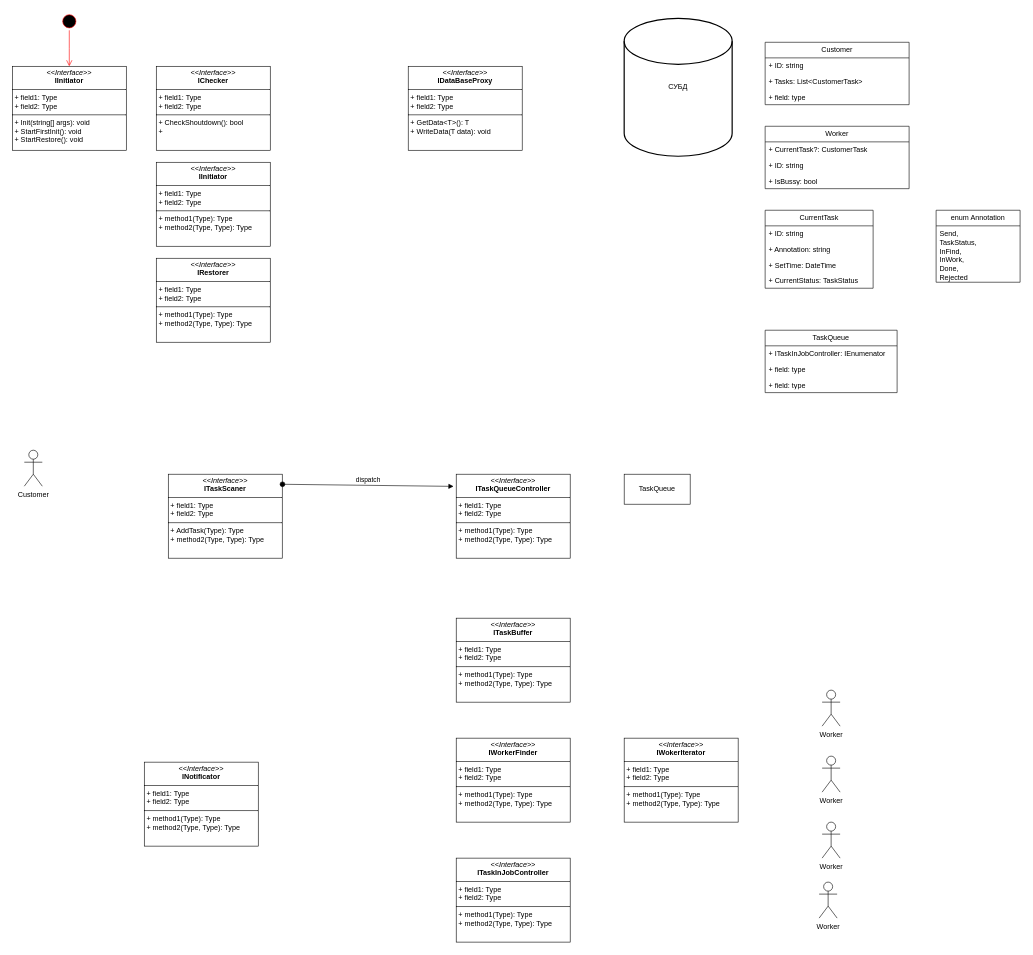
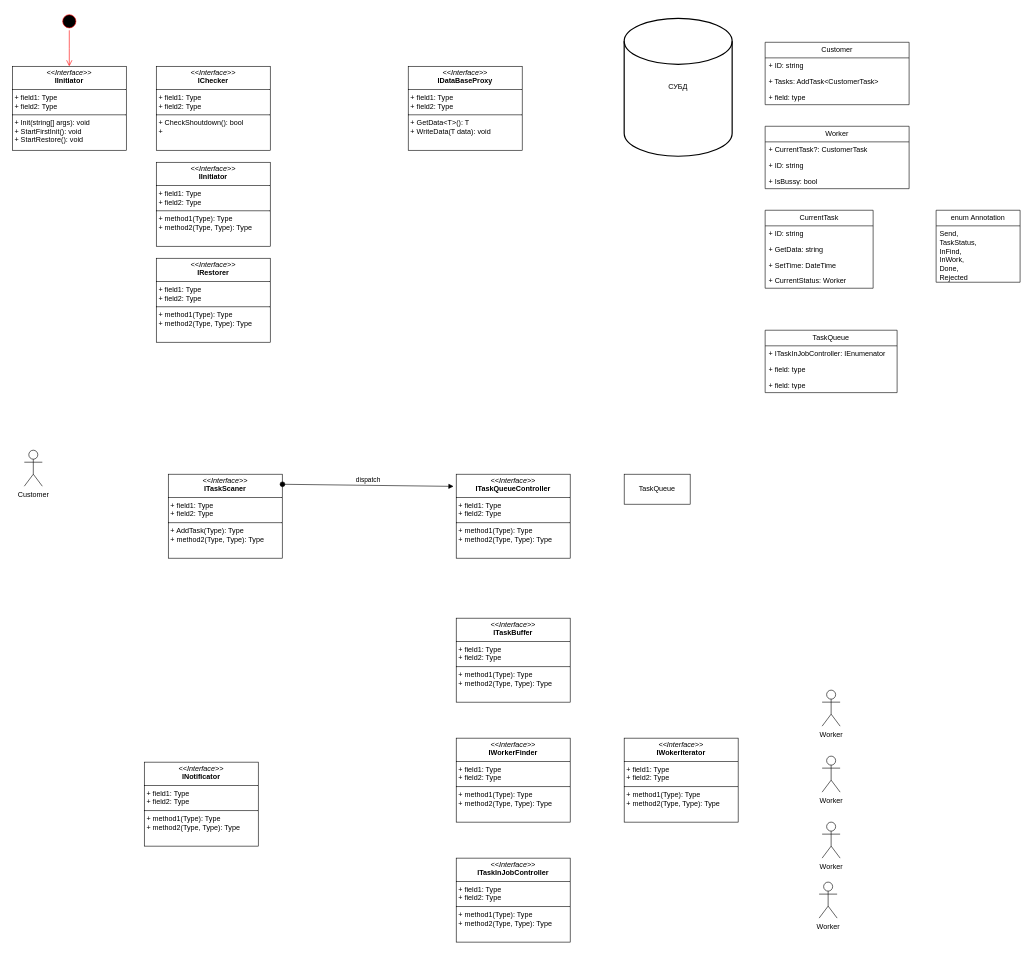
  <mxCell id="0" />
  <mxCell id="1" parent="0" />
  <mxCell id="2" value="" style="ellipse;html=1;shape=startState;fillColor=#000000;strokeColor=#ff0000;" parent="1" vertex="1"><mxGeometry x="100" y="20" width="30" height="30" as="geometry" /></mxCell>
  <mxCell id="3" value="" style="edgeStyle=orthogonalEdgeStyle;html=1;verticalAlign=bottom;endArrow=open;endSize=8;strokeColor=#ff0000;rounded=0;" parent="1" source="2" edge="1"><mxGeometry relative="1" as="geometry"><mxPoint x="115" y="110" as="targetPoint" /></mxGeometry></mxCell>
  <mxCell id="4" value="&lt;p style=&quot;margin:0px;margin-top:4px;text-align:center;&quot;&gt;&lt;i&gt;&amp;lt;&amp;lt;Interface&amp;gt;&amp;gt;&lt;/i&gt;&lt;br&gt;&lt;b&gt;IInitiator&lt;/b&gt;&lt;/p&gt;&lt;hr size=&quot;1&quot; style=&quot;border-style:solid;&quot;&gt;&lt;p style=&quot;margin:0px;margin-left:4px;&quot;&gt;+ field1: Type&lt;br&gt;+ field2: Type&lt;/p&gt;&lt;hr size=&quot;1&quot; style=&quot;border-style:solid;&quot;&gt;&lt;p style=&quot;margin:0px;margin-left:4px;&quot;&gt;+ Init(string[] args): void&lt;br&gt;+ StartFirstInit(): void&lt;/p&gt;&lt;p style=&quot;margin:0px;margin-left:4px;&quot;&gt;+ StartRestore(): void&lt;/p&gt;" style="verticalAlign=top;align=left;overflow=fill;html=1;whiteSpace=wrap;" vertex="1" parent="1"><mxGeometry x="20" y="110" width="190" height="140" as="geometry" /></mxCell>
  <mxCell id="5" value="&lt;p style=&quot;margin:0px;margin-top:4px;text-align:center;&quot;&gt;&lt;i&gt;&amp;lt;&amp;lt;Interface&amp;gt;&amp;gt;&lt;/i&gt;&lt;br&gt;&lt;b&gt;IChecker&lt;/b&gt;&lt;/p&gt;&lt;hr size=&quot;1&quot; style=&quot;border-style:solid;&quot;&gt;&lt;p style=&quot;margin:0px;margin-left:4px;&quot;&gt;+ field1: Type&lt;br&gt;+ field2: Type&lt;/p&gt;&lt;hr size=&quot;1&quot; style=&quot;border-style:solid;&quot;&gt;&lt;p style=&quot;margin:0px;margin-left:4px;&quot;&gt;+ CheckShoutdown(): bool&lt;br&gt;+&amp;nbsp;&lt;/p&gt;" style="verticalAlign=top;align=left;overflow=fill;html=1;whiteSpace=wrap;" vertex="1" parent="1"><mxGeometry x="260" y="110" width="190" height="140" as="geometry" /></mxCell>
  <mxCell id="6" value="&lt;p style=&quot;margin:0px;margin-top:4px;text-align:center;&quot;&gt;&lt;i&gt;&amp;lt;&amp;lt;Interface&amp;gt;&amp;gt;&lt;/i&gt;&lt;br&gt;&lt;b&gt;IInitiator&lt;/b&gt;&lt;/p&gt;&lt;hr size=&quot;1&quot; style=&quot;border-style:solid;&quot;&gt;&lt;p style=&quot;margin:0px;margin-left:4px;&quot;&gt;+ field1: Type&lt;br&gt;+ field2: Type&lt;/p&gt;&lt;hr size=&quot;1&quot; style=&quot;border-style:solid;&quot;&gt;&lt;p style=&quot;margin:0px;margin-left:4px;&quot;&gt;+ method1(Type): Type&lt;br&gt;+ method2(Type, Type): Type&lt;/p&gt;" style="verticalAlign=top;align=left;overflow=fill;html=1;whiteSpace=wrap;" vertex="1" parent="1"><mxGeometry x="260" y="270" width="190" height="140" as="geometry" /></mxCell>
  <mxCell id="7" value="&lt;p style=&quot;margin:0px;margin-top:4px;text-align:center;&quot;&gt;&lt;i&gt;&amp;lt;&amp;lt;Interface&amp;gt;&amp;gt;&lt;/i&gt;&lt;br&gt;&lt;b&gt;IRestorer&lt;/b&gt;&lt;/p&gt;&lt;hr size=&quot;1&quot; style=&quot;border-style:solid;&quot;&gt;&lt;p style=&quot;margin:0px;margin-left:4px;&quot;&gt;+ field1: Type&lt;br&gt;+ field2: Type&lt;/p&gt;&lt;hr size=&quot;1&quot; style=&quot;border-style:solid;&quot;&gt;&lt;p style=&quot;margin:0px;margin-left:4px;&quot;&gt;+ method1(Type): Type&lt;br&gt;+ method2(Type, Type): Type&lt;/p&gt;" style="verticalAlign=top;align=left;overflow=fill;html=1;whiteSpace=wrap;" vertex="1" parent="1"><mxGeometry x="260" y="430" width="190" height="140" as="geometry" /></mxCell>
  <mxCell id="8" value="&lt;p style=&quot;margin:0px;margin-top:4px;text-align:center;&quot;&gt;&lt;i&gt;&amp;lt;&amp;lt;Interface&amp;gt;&amp;gt;&lt;/i&gt;&lt;br&gt;&lt;b&gt;IDataBaseProxy&lt;/b&gt;&lt;/p&gt;&lt;hr size=&quot;1&quot; style=&quot;border-style:solid;&quot;&gt;&lt;p style=&quot;margin:0px;margin-left:4px;&quot;&gt;+ field1: Type&lt;br&gt;+ field2: Type&lt;/p&gt;&lt;hr size=&quot;1&quot; style=&quot;border-style:solid;&quot;&gt;&lt;p style=&quot;margin:0px;margin-left:4px;&quot;&gt;+ GetData&amp;lt;T&amp;gt;(): T&lt;br&gt;+ WriteData(T data): void&lt;/p&gt;" style="verticalAlign=top;align=left;overflow=fill;html=1;whiteSpace=wrap;" vertex="1" parent="1"><mxGeometry x="680" y="110" width="190" height="140" as="geometry" /></mxCell>
  <mxCell id="9" value="СУБД" style="strokeWidth=2;html=1;shape=mxgraph.flowchart.database;whiteSpace=wrap;" vertex="1" parent="1"><mxGeometry x="1040" y="30" width="180" height="230" as="geometry" /></mxCell>
  <mxCell id="10" value="&lt;p style=&quot;margin:0px;margin-top:4px;text-align:center;&quot;&gt;&lt;i&gt;&amp;lt;&amp;lt;Interface&amp;gt;&amp;gt;&lt;/i&gt;&lt;br&gt;&lt;b&gt;ITaskQueueController&lt;/b&gt;&lt;/p&gt;&lt;hr size=&quot;1&quot; style=&quot;border-style:solid;&quot;&gt;&lt;p style=&quot;margin:0px;margin-left:4px;&quot;&gt;+ field1: Type&lt;br&gt;+ field2: Type&lt;/p&gt;&lt;hr size=&quot;1&quot; style=&quot;border-style:solid;&quot;&gt;&lt;p style=&quot;margin:0px;margin-left:4px;&quot;&gt;+ method1(Type): Type&lt;br&gt;+ method2(Type, Type): Type&lt;/p&gt;" style="verticalAlign=top;align=left;overflow=fill;html=1;whiteSpace=wrap;" vertex="1" parent="1"><mxGeometry x="760" y="790" width="190" height="140" as="geometry" /></mxCell>
  <mxCell id="11" value="Task&lt;span style=&quot;background-color: initial;&quot;&gt;Queu&lt;/span&gt;&lt;span style=&quot;background-color: initial;&quot;&gt;e&lt;/span&gt;" style="html=1;whiteSpace=wrap;" vertex="1" parent="1"><mxGeometry x="1040" y="790" width="110" height="50" as="geometry" /></mxCell>
  <mxCell id="12" value="&lt;p style=&quot;margin:0px;margin-top:4px;text-align:center;&quot;&gt;&lt;i&gt;&amp;lt;&amp;lt;Interface&amp;gt;&amp;gt;&lt;/i&gt;&lt;br&gt;&lt;b&gt;ITaskScaner&lt;/b&gt;&lt;/p&gt;&lt;hr size=&quot;1&quot; style=&quot;border-style:solid;&quot;&gt;&lt;p style=&quot;margin:0px;margin-left:4px;&quot;&gt;+ field1: Type&lt;br&gt;+ field2: Type&lt;/p&gt;&lt;hr size=&quot;1&quot; style=&quot;border-style:solid;&quot;&gt;&lt;p style=&quot;margin:0px;margin-left:4px;&quot;&gt;+ AddTask(Type): Type&lt;br&gt;+ method2(Type, Type): Type&lt;/p&gt;" style="verticalAlign=top;align=left;overflow=fill;html=1;whiteSpace=wrap;" vertex="1" parent="1"><mxGeometry x="280" y="790" width="190" height="140" as="geometry" /></mxCell>
  <mxCell id="13" value="&lt;p style=&quot;margin:0px;margin-top:4px;text-align:center;&quot;&gt;&lt;i&gt;&amp;lt;&amp;lt;Interface&amp;gt;&amp;gt;&lt;/i&gt;&lt;br&gt;&lt;b&gt;ITaskBuffer&lt;/b&gt;&lt;/p&gt;&lt;hr size=&quot;1&quot; style=&quot;border-style:solid;&quot;&gt;&lt;p style=&quot;margin:0px;margin-left:4px;&quot;&gt;+ field1: Type&lt;br&gt;+ field2: Type&lt;/p&gt;&lt;hr size=&quot;1&quot; style=&quot;border-style:solid;&quot;&gt;&lt;p style=&quot;margin:0px;margin-left:4px;&quot;&gt;+ method1(Type): Type&lt;br&gt;+ method2(Type, Type): Type&lt;/p&gt;" style="verticalAlign=top;align=left;overflow=fill;html=1;whiteSpace=wrap;" vertex="1" parent="1"><mxGeometry x="760" y="1030" width="190" height="140" as="geometry" /></mxCell>
  <mxCell id="14" value="&lt;p style=&quot;margin:0px;margin-top:4px;text-align:center;&quot;&gt;&lt;i&gt;&amp;lt;&amp;lt;Interface&amp;gt;&amp;gt;&lt;/i&gt;&lt;br&gt;&lt;b&gt;IWorkerFinder&lt;/b&gt;&lt;/p&gt;&lt;hr size=&quot;1&quot; style=&quot;border-style:solid;&quot;&gt;&lt;p style=&quot;margin:0px;margin-left:4px;&quot;&gt;+ field1: Type&lt;br&gt;+ field2: Type&lt;/p&gt;&lt;hr size=&quot;1&quot; style=&quot;border-style:solid;&quot;&gt;&lt;p style=&quot;margin:0px;margin-left:4px;&quot;&gt;+ method1(Type): Type&lt;br&gt;+ method2(Type, Type): Type&lt;/p&gt;" style="verticalAlign=top;align=left;overflow=fill;html=1;whiteSpace=wrap;" vertex="1" parent="1"><mxGeometry x="760" y="1230" width="190" height="140" as="geometry" /></mxCell>
  <mxCell id="15" value="&lt;p style=&quot;margin:0px;margin-top:4px;text-align:center;&quot;&gt;&lt;i&gt;&amp;lt;&amp;lt;Interface&amp;gt;&amp;gt;&lt;/i&gt;&lt;br&gt;&lt;b&gt;INotificator&lt;/b&gt;&lt;/p&gt;&lt;hr size=&quot;1&quot; style=&quot;border-style:solid;&quot;&gt;&lt;p style=&quot;margin:0px;margin-left:4px;&quot;&gt;+ field1: Type&lt;br&gt;+ field2: Type&lt;/p&gt;&lt;hr size=&quot;1&quot; style=&quot;border-style:solid;&quot;&gt;&lt;p style=&quot;margin:0px;margin-left:4px;&quot;&gt;+ method1(Type): Type&lt;br&gt;+ method2(Type, Type): Type&lt;/p&gt;" style="verticalAlign=top;align=left;overflow=fill;html=1;whiteSpace=wrap;" vertex="1" parent="1"><mxGeometry x="240" y="1270" width="190" height="140" as="geometry" /></mxCell>
  <mxCell id="16" value="&lt;p style=&quot;margin:0px;margin-top:4px;text-align:center;&quot;&gt;&lt;i&gt;&amp;lt;&amp;lt;Interface&amp;gt;&amp;gt;&lt;/i&gt;&lt;br&gt;&lt;b&gt;ITaskInJobController&lt;/b&gt;&lt;/p&gt;&lt;hr size=&quot;1&quot; style=&quot;border-style:solid;&quot;&gt;&lt;p style=&quot;margin:0px;margin-left:4px;&quot;&gt;+ field1: Type&lt;br&gt;+ field2: Type&lt;/p&gt;&lt;hr size=&quot;1&quot; style=&quot;border-style:solid;&quot;&gt;&lt;p style=&quot;margin:0px;margin-left:4px;&quot;&gt;+ method1(Type): Type&lt;br&gt;+ method2(Type, Type): Type&lt;/p&gt;" style="verticalAlign=top;align=left;overflow=fill;html=1;whiteSpace=wrap;" vertex="1" parent="1"><mxGeometry x="760" y="1430" width="190" height="140" as="geometry" /></mxCell>
  <mxCell id="17" value="&lt;p style=&quot;margin:0px;margin-top:4px;text-align:center;&quot;&gt;&lt;i&gt;&amp;lt;&amp;lt;Interface&amp;gt;&amp;gt;&lt;/i&gt;&lt;br&gt;&lt;b&gt;IWokerIterator&lt;/b&gt;&lt;/p&gt;&lt;hr size=&quot;1&quot; style=&quot;border-style:solid;&quot;&gt;&lt;p style=&quot;margin:0px;margin-left:4px;&quot;&gt;+ field1: Type&lt;br&gt;+ field2: Type&lt;/p&gt;&lt;hr size=&quot;1&quot; style=&quot;border-style:solid;&quot;&gt;&lt;p style=&quot;margin:0px;margin-left:4px;&quot;&gt;+ method1(Type): Type&lt;br&gt;+ method2(Type, Type): Type&lt;/p&gt;" style="verticalAlign=top;align=left;overflow=fill;html=1;whiteSpace=wrap;" vertex="1" parent="1"><mxGeometry x="1040" y="1230" width="190" height="140" as="geometry" /></mxCell>
  <mxCell id="18" value="Worker" style="shape=umlActor;verticalLabelPosition=bottom;verticalAlign=top;html=1;" vertex="1" parent="1"><mxGeometry x="1370" y="1150" width="30" height="60" as="geometry" /></mxCell>
  <mxCell id="19" value="Customer" style="shape=umlActor;verticalLabelPosition=bottom;verticalAlign=top;html=1;" vertex="1" parent="1"><mxGeometry x="40" y="750" width="30" height="60" as="geometry" /></mxCell>
  <mxCell id="20" value="Worker" style="shape=umlActor;verticalLabelPosition=bottom;verticalAlign=top;html=1;" vertex="1" parent="1"><mxGeometry x="1370" y="1260" width="30" height="60" as="geometry" /></mxCell>
  <mxCell id="21" value="Worker" style="shape=umlActor;verticalLabelPosition=bottom;verticalAlign=top;html=1;" vertex="1" parent="1"><mxGeometry x="1370" y="1370" width="30" height="60" as="geometry" /></mxCell>
  <mxCell id="22" value="Worker" style="shape=umlActor;verticalLabelPosition=bottom;verticalAlign=top;html=1;" vertex="1" parent="1"><mxGeometry x="1365" y="1470" width="30" height="60" as="geometry" /></mxCell>
  <mxCell id="23" value="dispatch" style="html=1;verticalAlign=bottom;startArrow=oval;startFill=1;endArrow=block;startSize=8;curved=0;rounded=0;exitX=1.002;exitY=0.12;exitDx=0;exitDy=0;exitPerimeter=0;entryX=-0.023;entryY=0.145;entryDx=0;entryDy=0;entryPerimeter=0;" edge="1" parent="1" source="12" target="10"><mxGeometry width="60" relative="1" as="geometry"><mxPoint x="750" y="940" as="sourcePoint" /><mxPoint x="810" y="940" as="targetPoint" /></mxGeometry></mxCell>
  <mxCell id="24" value="Customer" style="swimlane;fontStyle=0;childLayout=stackLayout;horizontal=1;startSize=26;fillColor=none;horizontalStack=0;resizeParent=1;resizeParentMax=0;resizeLast=0;collapsible=1;marginBottom=0;whiteSpace=wrap;html=1;" vertex="1" parent="1"><mxGeometry x="1275" y="70" width="240" height="104" as="geometry" /></mxCell>
  <mxCell id="25" value="+ ID: string" style="text;strokeColor=none;fillColor=none;align=left;verticalAlign=top;spacingLeft=4;spacingRight=4;overflow=hidden;rotatable=0;points=[[0,0.5],[1,0.5]];portConstraint=eastwest;whiteSpace=wrap;html=1;" vertex="1" parent="24"><mxGeometry y="26" width="240" height="26" as="geometry" /></mxCell>
- <mxCell id="26" value="+ Tasks: List&amp;lt;&lt;span style=&quot;text-align: center;&quot;&gt;CustomerTask&lt;/span&gt;&amp;gt;" style="text;strokeColor=none;fillColor=none;align=left;verticalAlign=top;spacingLeft=4;spacingRight=4;overflow=hidden;rotatable=0;points=[[0,0.5],[1,0.5]];portConstraint=eastwest;whiteSpace=wrap;html=1;" vertex="1" parent="24"><mxGeometry y="52" width="240" height="26" as="geometry" /></mxCell>
+ <mxCell id="26" value="+ Tasks: AddTask&amp;lt;&lt;span style=&quot;text-align: center;&quot;&gt;CustomerTask&lt;/span&gt;&amp;gt;" style="text;strokeColor=none;fillColor=none;align=left;verticalAlign=top;spacingLeft=4;spacingRight=4;overflow=hidden;rotatable=0;points=[[0,0.5],[1,0.5]];portConstraint=eastwest;whiteSpace=wrap;html=1;" vertex="1" parent="24"><mxGeometry y="52" width="240" height="26" as="geometry" /></mxCell>
  <mxCell id="27" value="+ field: type" style="text;strokeColor=none;fillColor=none;align=left;verticalAlign=top;spacingLeft=4;spacingRight=4;overflow=hidden;rotatable=0;points=[[0,0.5],[1,0.5]];portConstraint=eastwest;whiteSpace=wrap;html=1;" vertex="1" parent="24"><mxGeometry y="78" width="240" height="26" as="geometry" /></mxCell>
  <mxCell id="28" value="CurrentTask" style="swimlane;fontStyle=0;childLayout=stackLayout;horizontal=1;startSize=26;fillColor=none;horizontalStack=0;resizeParent=1;resizeParentMax=0;resizeLast=0;collapsible=1;marginBottom=0;whiteSpace=wrap;html=1;" vertex="1" parent="1"><mxGeometry x="1275" y="350" width="180" height="130" as="geometry" /></mxCell>
  <mxCell id="29" value="+ ID: string" style="text;strokeColor=none;fillColor=none;align=left;verticalAlign=top;spacingLeft=4;spacingRight=4;overflow=hidden;rotatable=0;points=[[0,0.5],[1,0.5]];portConstraint=eastwest;whiteSpace=wrap;html=1;" vertex="1" parent="28"><mxGeometry y="26" width="180" height="26" as="geometry" /></mxCell>
- <mxCell id="30" value="+ Annotation: string" style="text;strokeColor=none;fillColor=none;align=left;verticalAlign=top;spacingLeft=4;spacingRight=4;overflow=hidden;rotatable=0;points=[[0,0.5],[1,0.5]];portConstraint=eastwest;whiteSpace=wrap;html=1;" vertex="1" parent="28"><mxGeometry y="52" width="180" height="26" as="geometry" /></mxCell>
+ <mxCell id="30" value="+ GetData: string" style="text;strokeColor=none;fillColor=none;align=left;verticalAlign=top;spacingLeft=4;spacingRight=4;overflow=hidden;rotatable=0;points=[[0,0.5],[1,0.5]];portConstraint=eastwest;whiteSpace=wrap;html=1;" vertex="1" parent="28"><mxGeometry y="52" width="180" height="26" as="geometry" /></mxCell>
  <mxCell id="31" value="+ SetTime: DateTime&lt;div&gt;&lt;br&gt;&lt;/div&gt;" style="text;strokeColor=none;fillColor=none;align=left;verticalAlign=top;spacingLeft=4;spacingRight=4;overflow=hidden;rotatable=0;points=[[0,0.5],[1,0.5]];portConstraint=eastwest;whiteSpace=wrap;html=1;" vertex="1" parent="28"><mxGeometry y="78" width="180" height="26" as="geometry" /></mxCell>
- <mxCell id="32" value="+ CurrentStatus: TaskStatus" style="text;strokeColor=none;fillColor=none;align=left;verticalAlign=top;spacingLeft=4;spacingRight=4;overflow=hidden;rotatable=0;points=[[0,0.5],[1,0.5]];portConstraint=eastwest;whiteSpace=wrap;html=1;" vertex="1" parent="28"><mxGeometry y="104" width="180" height="26" as="geometry" /></mxCell>
+ <mxCell id="32" value="+ CurrentStatus: Worker" style="text;strokeColor=none;fillColor=none;align=left;verticalAlign=top;spacingLeft=4;spacingRight=4;overflow=hidden;rotatable=0;points=[[0,0.5],[1,0.5]];portConstraint=eastwest;whiteSpace=wrap;html=1;" vertex="1" parent="28"><mxGeometry y="104" width="180" height="26" as="geometry" /></mxCell>
  <mxCell id="33" value="enum Annotation" style="swimlane;fontStyle=0;childLayout=stackLayout;horizontal=1;startSize=26;fillColor=none;horizontalStack=0;resizeParent=1;resizeParentMax=0;resizeLast=0;collapsible=1;marginBottom=0;whiteSpace=wrap;html=1;" vertex="1" parent="1"><mxGeometry x="1560" y="350" width="140" height="120" as="geometry" /></mxCell>
  <mxCell id="34" value="Send,&lt;div&gt;TaskStatus,&lt;/div&gt;&lt;div&gt;InFind,&lt;/div&gt;&lt;div&gt;InWork,&lt;/div&gt;&lt;div&gt;Done,&lt;/div&gt;&lt;div&gt;Rejected&lt;br&gt;&lt;div&gt;&lt;br&gt;&lt;/div&gt;&lt;/div&gt;" style="text;strokeColor=none;fillColor=none;align=left;verticalAlign=top;spacingLeft=4;spacingRight=4;overflow=hidden;rotatable=0;points=[[0,0.5],[1,0.5]];portConstraint=eastwest;whiteSpace=wrap;html=1;" vertex="1" parent="33"><mxGeometry y="26" width="140" height="94" as="geometry" /></mxCell>
  <mxCell id="35" value="Worker" style="swimlane;fontStyle=0;childLayout=stackLayout;horizontal=1;startSize=26;fillColor=none;horizontalStack=0;resizeParent=1;resizeParentMax=0;resizeLast=0;collapsible=1;marginBottom=0;whiteSpace=wrap;html=1;" vertex="1" parent="1"><mxGeometry x="1275" y="210" width="240" height="104" as="geometry" /></mxCell>
  <mxCell id="36" value="+ CurrentTask?: CustomerTask" style="text;strokeColor=none;fillColor=none;align=left;verticalAlign=top;spacingLeft=4;spacingRight=4;overflow=hidden;rotatable=0;points=[[0,0.5],[1,0.5]];portConstraint=eastwest;whiteSpace=wrap;html=1;" vertex="1" parent="35"><mxGeometry y="26" width="240" height="26" as="geometry" /></mxCell>
  <mxCell id="37" value="+ ID: string" style="text;strokeColor=none;fillColor=none;align=left;verticalAlign=top;spacingLeft=4;spacingRight=4;overflow=hidden;rotatable=0;points=[[0,0.5],[1,0.5]];portConstraint=eastwest;whiteSpace=wrap;html=1;" vertex="1" parent="35"><mxGeometry y="52" width="240" height="26" as="geometry" /></mxCell>
  <mxCell id="38" value="+ IsBussy: bool" style="text;strokeColor=none;fillColor=none;align=left;verticalAlign=top;spacingLeft=4;spacingRight=4;overflow=hidden;rotatable=0;points=[[0,0.5],[1,0.5]];portConstraint=eastwest;whiteSpace=wrap;html=1;" vertex="1" parent="35"><mxGeometry y="78" width="240" height="26" as="geometry" /></mxCell>
  <mxCell id="39" value="TaskQueue" style="swimlane;fontStyle=0;childLayout=stackLayout;horizontal=1;startSize=26;fillColor=none;horizontalStack=0;resizeParent=1;resizeParentMax=0;resizeLast=0;collapsible=1;marginBottom=0;whiteSpace=wrap;html=1;" vertex="1" parent="1"><mxGeometry x="1275" y="550" width="220" height="104" as="geometry" /></mxCell>
  <mxCell id="40" value="+ ITaskInJobController: IEnumenator" style="text;strokeColor=none;fillColor=none;align=left;verticalAlign=top;spacingLeft=4;spacingRight=4;overflow=hidden;rotatable=0;points=[[0,0.5],[1,0.5]];portConstraint=eastwest;whiteSpace=wrap;html=1;" vertex="1" parent="39"><mxGeometry y="26" width="220" height="26" as="geometry" /></mxCell>
  <mxCell id="41" value="+ field: type" style="text;strokeColor=none;fillColor=none;align=left;verticalAlign=top;spacingLeft=4;spacingRight=4;overflow=hidden;rotatable=0;points=[[0,0.5],[1,0.5]];portConstraint=eastwest;whiteSpace=wrap;html=1;" vertex="1" parent="39"><mxGeometry y="52" width="220" height="26" as="geometry" /></mxCell>
  <mxCell id="42" value="+ field: type" style="text;strokeColor=none;fillColor=none;align=left;verticalAlign=top;spacingLeft=4;spacingRight=4;overflow=hidden;rotatable=0;points=[[0,0.5],[1,0.5]];portConstraint=eastwest;whiteSpace=wrap;html=1;" vertex="1" parent="39"><mxGeometry y="78" width="220" height="26" as="geometry" /></mxCell>
